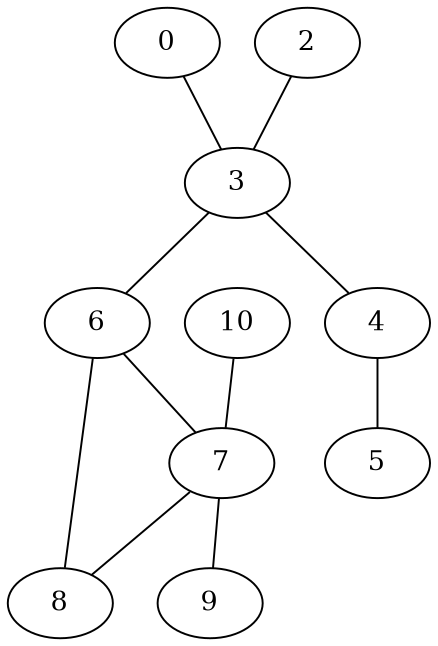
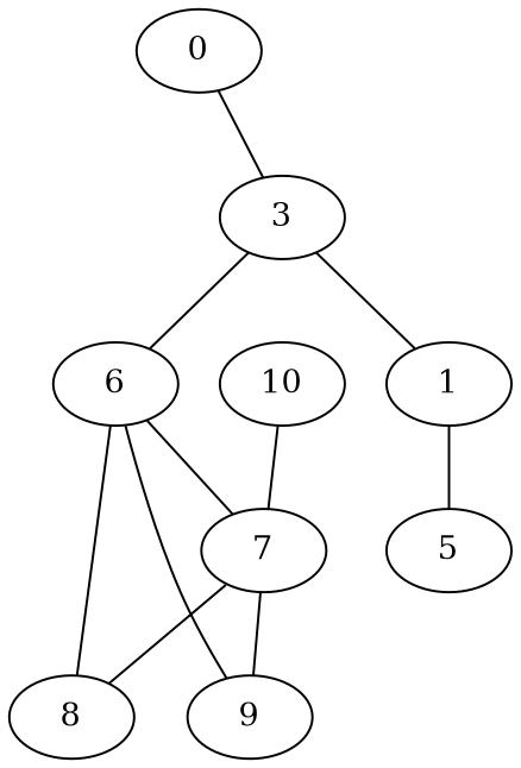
  graph {
    0
    3
-   4
+   4 [label=1]
    6
-   2
    5
    7
    8
    9
    10
    0 -- 3
    3 -- 4
    3 -- 6
    4 -- 5
    6 -- 7
    6 -- 8
-   2 -- 3
+   6 -- 9
    7 -- 8
    7 -- 9
    10 -- 7
  }
